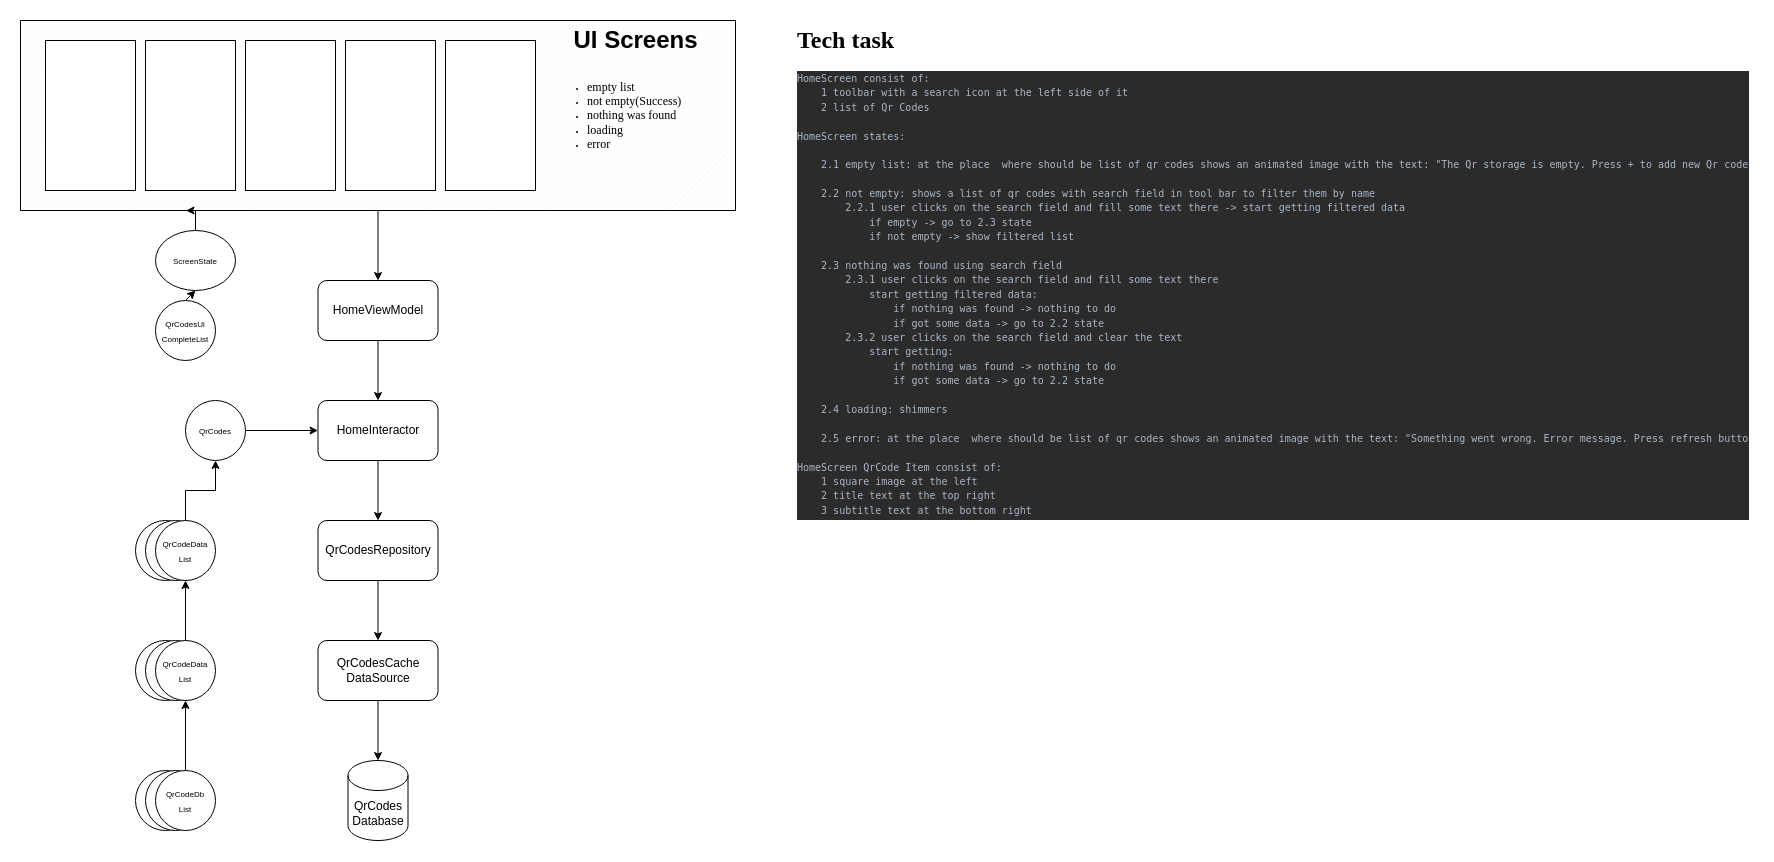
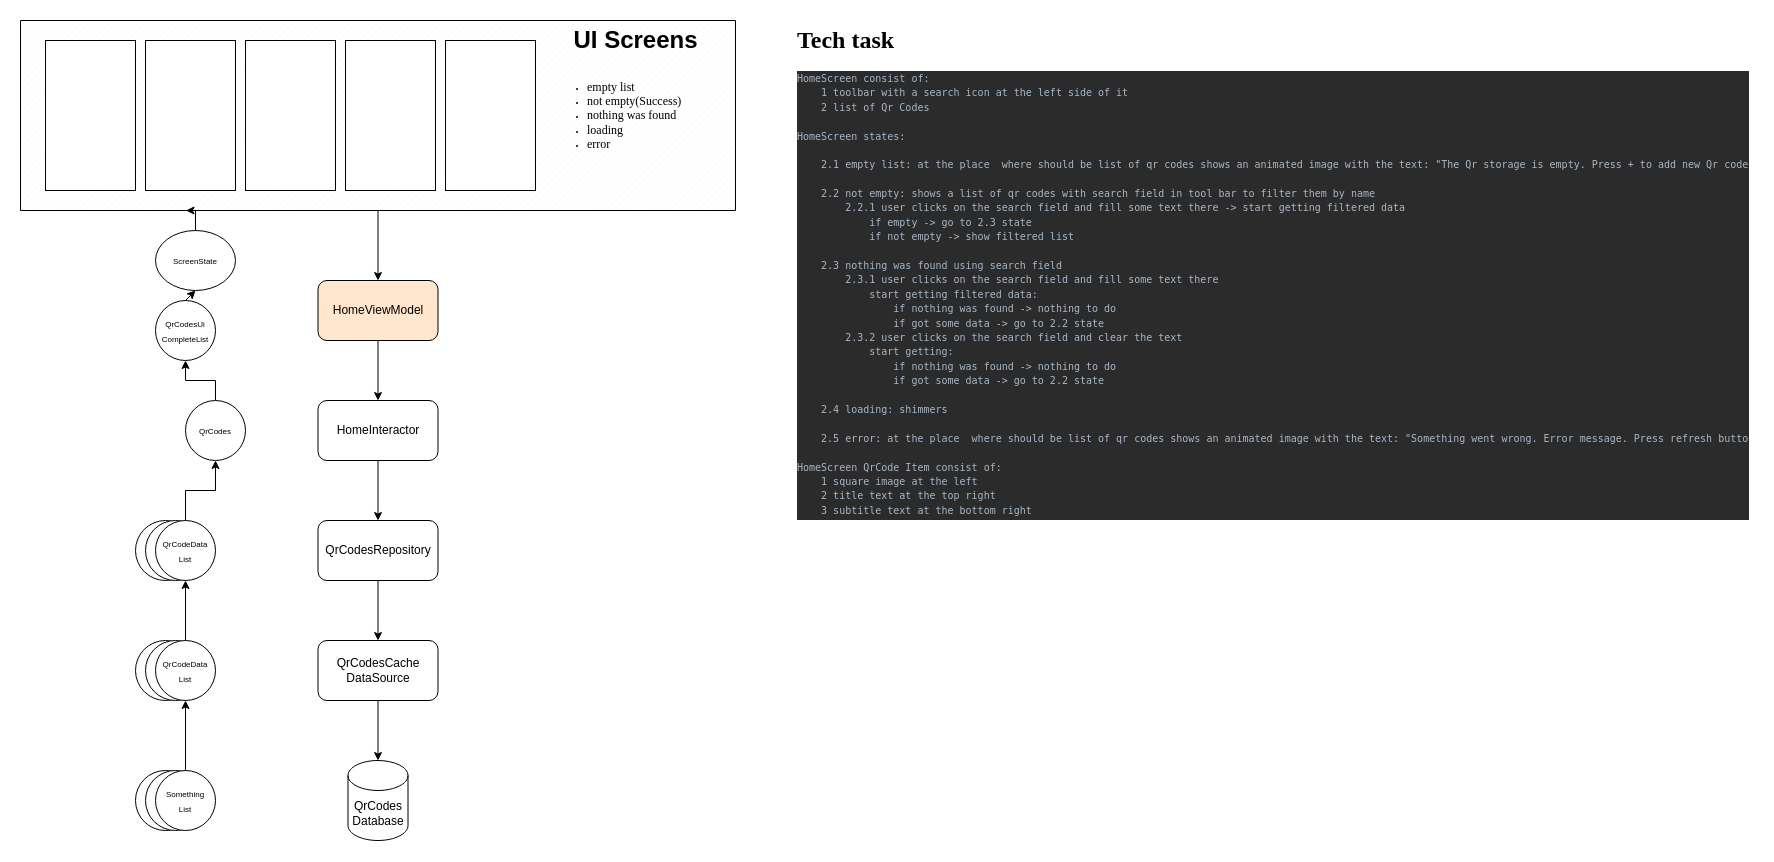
  <mxCell id="0" />
  <mxCell id="1" value="zones" parent="0" />
  <mxCell id="2" parent="0" />
  <mxCell id="3" value="" style="verticalLabelPosition=bottom;verticalAlign=top;html=1;shape=mxgraph.basic.patternFillRect;fillStyle=diag;step=5;fillStrokeWidth=0.2;fillStrokeColor=#dddddd;fontSize=8;" vertex="1" parent="2"><mxGeometry x="20" y="20" width="715" height="190" as="geometry" /></mxCell>
  <mxCell id="4" value="" style="ellipse;whiteSpace=wrap;html=1;" vertex="1" parent="2"><mxGeometry x="135" y="640" width="60" height="60" as="geometry" /></mxCell>
  <mxCell id="5" value="" style="ellipse;whiteSpace=wrap;html=1;" vertex="1" parent="2"><mxGeometry x="145" y="640" width="60" height="60" as="geometry" /></mxCell>
  <mxCell id="6" value="" style="ellipse;whiteSpace=wrap;html=1;" vertex="1" parent="2"><mxGeometry x="135" y="520" width="60" height="60" as="geometry" /></mxCell>
  <mxCell id="7" value="" style="ellipse;whiteSpace=wrap;html=1;" vertex="1" parent="2"><mxGeometry x="145" y="520" width="60" height="60" as="geometry" /></mxCell>
  <mxCell id="8" value="" style="edgeStyle=orthogonalEdgeStyle;rounded=0;orthogonalLoop=1;jettySize=auto;html=1;" edge="1" parent="2" source="9" target="13"><mxGeometry relative="1" as="geometry" /></mxCell>
  <mxCell id="9" value="HomeInteractor" style="rounded=1;whiteSpace=wrap;html=1;" vertex="1" parent="2"><mxGeometry x="317.5" y="400" width="120" height="60" as="geometry" /></mxCell>
  <mxCell id="10" value="" style="edgeStyle=orthogonalEdgeStyle;rounded=0;orthogonalLoop=1;jettySize=auto;html=1;" edge="1" parent="2" source="11" target="9"><mxGeometry relative="1" as="geometry" /></mxCell>
- <mxCell id="11" value="HomeViewModel" style="rounded=1;whiteSpace=wrap;html=1;" vertex="1" parent="2"><mxGeometry x="317.5" y="280" width="120" height="60" as="geometry" /></mxCell>
+ <mxCell id="11" value="HomeViewModel" style="rounded=1;whiteSpace=wrap;html=1;fillColor=#ffe6cc;" vertex="1" parent="2"><mxGeometry x="317.5" y="280" width="120" height="60" as="geometry" /></mxCell>
  <mxCell id="12" value="" style="edgeStyle=orthogonalEdgeStyle;rounded=0;orthogonalLoop=1;jettySize=auto;html=1;" edge="1" parent="2" source="13" target="15"><mxGeometry relative="1" as="geometry" /></mxCell>
  <mxCell id="13" value="QrCodesRepository" style="whiteSpace=wrap;html=1;rounded=1;" vertex="1" parent="2"><mxGeometry x="317.5" y="520" width="120" height="60" as="geometry" /></mxCell>
  <mxCell id="14" value="" style="edgeStyle=orthogonalEdgeStyle;rounded=0;orthogonalLoop=1;jettySize=auto;html=1;" edge="1" parent="2" source="15" target="16"><mxGeometry relative="1" as="geometry" /></mxCell>
  <mxCell id="15" value="QrCodesCache&lt;br&gt;DataSource" style="whiteSpace=wrap;html=1;rounded=1;" vertex="1" parent="2"><mxGeometry x="317.5" y="640" width="120" height="60" as="geometry" /></mxCell>
  <mxCell id="16" value="QrCodes&lt;br&gt;Database" style="shape=cylinder3;whiteSpace=wrap;html=1;boundedLbl=1;backgroundOutline=1;size=15;" vertex="1" parent="2"><mxGeometry x="347.5" y="760" width="60" height="80" as="geometry" /></mxCell>
  <mxCell id="17" value="&lt;font style=&quot;font-size: 8px;&quot;&gt;QrCodesUi&lt;br&gt;CompleteList&lt;/font&gt;" style="ellipse;whiteSpace=wrap;html=1;" vertex="1" parent="2"><mxGeometry x="155" y="300" width="60" height="60" as="geometry" /></mxCell>
  <mxCell id="18" style="edgeStyle=orthogonalEdgeStyle;rounded=0;orthogonalLoop=1;jettySize=auto;html=1;fontSize=8;" edge="1" parent="2" source="19"><mxGeometry relative="1" as="geometry"><mxPoint x="185" y="210" as="targetPoint" /></mxGeometry></mxCell>
  <mxCell id="19" value="&lt;span style=&quot;font-size: 8px;&quot;&gt;ScreenState&lt;/span&gt;" style="ellipse;whiteSpace=wrap;html=1;" vertex="1" parent="2"><mxGeometry x="155" y="230" width="80" height="60" as="geometry" /></mxCell>
- <mxCell id="20" value="" style="edgeStyle=orthogonalEdgeStyle;rounded=0;orthogonalLoop=1;jettySize=auto;html=1;fontSize=8;" edge="1" parent="2" source="21" target="9"><mxGeometry relative="1" as="geometry"><mxPoint x="185" y="370" as="targetPoint" /></mxGeometry></mxCell>
+ <mxCell id="20" value="" style="edgeStyle=orthogonalEdgeStyle;rounded=0;orthogonalLoop=1;jettySize=auto;html=1;fontSize=8;entryX=0.5;entryY=1;entryDx=0;entryDy=0;" edge="1" parent="2" source="21" target="17"><mxGeometry relative="1" as="geometry"><mxPoint x="185" y="370" as="targetPoint" /></mxGeometry></mxCell>
  <mxCell id="21" value="&lt;span style=&quot;font-size: 8px;&quot;&gt;QrCodes&lt;/span&gt;" style="ellipse;whiteSpace=wrap;html=1;" vertex="1" parent="2"><mxGeometry x="185" y="400" width="60" height="60" as="geometry" /></mxCell>
  <mxCell id="22" value="" style="edgeStyle=orthogonalEdgeStyle;rounded=0;orthogonalLoop=1;jettySize=auto;html=1;fontSize=8;exitX=0.5;exitY=1;exitDx=0;exitDy=0;exitPerimeter=0;" edge="1" parent="2" source="3" target="11"><mxGeometry relative="1" as="geometry"><mxPoint x="335" y="220" as="sourcePoint" /></mxGeometry></mxCell>
  <mxCell id="23" value="" style="edgeStyle=orthogonalEdgeStyle;rounded=0;orthogonalLoop=1;jettySize=auto;html=1;fontSize=8;" edge="1" parent="2" source="24" target="26"><mxGeometry relative="1" as="geometry" /></mxCell>
  <mxCell id="24" value="&lt;font style=&quot;font-size: 8px;&quot;&gt;QrCodeData&lt;br&gt;List&lt;/font&gt;" style="ellipse;whiteSpace=wrap;html=1;" vertex="1" parent="2"><mxGeometry x="155" y="640" width="60" height="60" as="geometry" /></mxCell>
  <mxCell id="25" value="" style="edgeStyle=orthogonalEdgeStyle;rounded=0;orthogonalLoop=1;jettySize=auto;html=1;fontSize=8;" edge="1" parent="2" source="26" target="21"><mxGeometry relative="1" as="geometry" /></mxCell>
  <mxCell id="26" value="&lt;font style=&quot;font-size: 8px;&quot;&gt;QrCodeData&lt;br&gt;List&lt;/font&gt;" style="ellipse;whiteSpace=wrap;html=1;" vertex="1" parent="2"><mxGeometry x="155" y="520" width="60" height="60" as="geometry" /></mxCell>
  <mxCell id="27" value="" style="endArrow=classic;html=1;rounded=0;fontSize=8;exitX=0.5;exitY=0;exitDx=0;exitDy=0;entryX=0.5;entryY=1;entryDx=0;entryDy=0;" edge="1" parent="2" source="17" target="19"><mxGeometry width="50" height="50" relative="1" as="geometry"><mxPoint x="205" y="310" as="sourcePoint" /><mxPoint x="255" y="260" as="targetPoint" /></mxGeometry></mxCell>
  <mxCell id="28" value="" style="rounded=0;whiteSpace=wrap;html=1;fontSize=8;" vertex="1" parent="2"><mxGeometry x="245" y="40" width="90" height="150" as="geometry" /></mxCell>
  <mxCell id="29" value="" style="ellipse;whiteSpace=wrap;html=1;" vertex="1" parent="2"><mxGeometry x="135" y="770" width="60" height="60" as="geometry" /></mxCell>
  <mxCell id="30" value="" style="ellipse;whiteSpace=wrap;html=1;" vertex="1" parent="2"><mxGeometry x="145" y="770" width="60" height="60" as="geometry" /></mxCell>
  <mxCell id="31" value="" style="edgeStyle=orthogonalEdgeStyle;rounded=0;orthogonalLoop=1;jettySize=auto;html=1;fontSize=8;" edge="1" parent="2" source="32" target="24"><mxGeometry relative="1" as="geometry" /></mxCell>
- <mxCell id="32" value="&lt;font style=&quot;font-size: 8px;&quot;&gt;QrCodeDb&lt;br&gt;List&lt;/font&gt;" style="ellipse;whiteSpace=wrap;html=1;" vertex="1" parent="2"><mxGeometry x="155" y="770" width="60" height="60" as="geometry" /></mxCell>
+ <mxCell id="32" value="&lt;font style=&quot;font-size: 8px;&quot;&gt;Something&lt;br&gt;List&lt;/font&gt;" style="ellipse;whiteSpace=wrap;html=1;" vertex="1" parent="2"><mxGeometry x="155" y="770" width="60" height="60" as="geometry" /></mxCell>
  <mxCell id="33" value="" style="rounded=0;whiteSpace=wrap;html=1;fontSize=8;" vertex="1" parent="2"><mxGeometry x="345" y="40" width="90" height="150" as="geometry" /></mxCell>
  <mxCell id="34" value="" style="rounded=0;whiteSpace=wrap;html=1;fontSize=8;" vertex="1" parent="2"><mxGeometry x="445" y="40" width="90" height="150" as="geometry" /></mxCell>
  <mxCell id="35" value="" style="rounded=0;whiteSpace=wrap;html=1;fontSize=8;" vertex="1" parent="2"><mxGeometry x="145" y="40" width="90" height="150" as="geometry" /></mxCell>
  <mxCell id="36" value="" style="rounded=0;whiteSpace=wrap;html=1;fontSize=8;" vertex="1" parent="2"><mxGeometry x="45" y="40" width="90" height="150" as="geometry" /></mxCell>
  <mxCell id="37" value="UI Screens" style="text;strokeColor=none;fillColor=none;html=1;fontSize=24;fontStyle=1;verticalAlign=middle;align=center;" vertex="1" parent="2"><mxGeometry x="545" y="30" width="180" height="20" as="geometry" /></mxCell>
  <mxCell id="38" value="&lt;ul&gt;&lt;li&gt;&lt;font face=&quot;Tahoma&quot;&gt;&lt;span style=&quot;font-size: 12px;&quot;&gt;empty list&lt;/span&gt;&lt;/font&gt;&lt;/li&gt;&lt;li&gt;&lt;font face=&quot;Tahoma&quot;&gt;&lt;span style=&quot;font-size: 12px;&quot;&gt;not empty(Success)&lt;/span&gt;&lt;/font&gt;&lt;/li&gt;&lt;li&gt;&lt;font face=&quot;Tahoma&quot;&gt;&lt;span style=&quot;font-size: 12px;&quot;&gt;nothing was found&lt;/span&gt;&lt;/font&gt;&lt;/li&gt;&lt;li&gt;&lt;font face=&quot;Tahoma&quot;&gt;&lt;span style=&quot;font-size: 12px;&quot;&gt;loading&lt;/span&gt;&lt;/font&gt;&lt;/li&gt;&lt;li&gt;&lt;font face=&quot;Tahoma&quot;&gt;&lt;span style=&quot;font-size: 12px;&quot;&gt;error&lt;/span&gt;&lt;/font&gt;&lt;/li&gt;&lt;/ul&gt;" style="text;strokeColor=none;fillColor=none;html=1;whiteSpace=wrap;verticalAlign=middle;overflow=hidden;fontSize=8;" vertex="1" parent="2"><mxGeometry x="545" y="50" width="190" height="130" as="geometry" /></mxCell>
  <mxCell id="39" value="&lt;h1&gt;Tech task&lt;/h1&gt;&lt;pre style=&quot;background-color:#2b2b2b;color:#a9b7c6;font-family:'JetBrains Mono',monospace;font-size:9,8pt;&quot;&gt;&lt;font style=&quot;font-size: 10px;&quot;&gt;HomeScreen consist of:&lt;br&gt;    1 toolbar with a search icon at the left side of it&lt;br&gt;    2 list of Qr Codes&lt;br&gt;&lt;br&gt;HomeScreen states:&lt;br&gt;&lt;br&gt;    2.1 empty list: at the place  where should be list of qr codes shows an animated image with the text: &quot;The Qr storage is empty. Press + to add new Qr code.&quot;&lt;br&gt;&lt;br&gt;    2.2 not empty: shows a list of qr codes with search field in tool bar to filter them by name&lt;br&gt;        2.2.1 user clicks on the search field and fill some text there -&amp;gt; start getting filtered data&lt;br&gt;            if empty -&amp;gt; go to 2.3 state&lt;br&gt;            if not empty -&amp;gt; show filtered list&lt;br&gt;&lt;br&gt;    2.3 nothing was found using search field&lt;br&gt;        2.3.1 user clicks on the search field and fill some text there&lt;br&gt;            start getting filtered data:&lt;br&gt;                if nothing was found -&amp;gt; nothing to do&lt;br&gt;                if got some data -&amp;gt; go to 2.2 state&lt;br&gt;        2.3.2 user clicks on the search field and clear the text&lt;br&gt;            start getting:&lt;br&gt;                if nothing was found -&amp;gt; nothing to do&lt;br&gt;                if got some data -&amp;gt; go to 2.2 state&lt;br&gt;&lt;br&gt;    2.4 loading: shimmers&lt;br&gt;&lt;br&gt;    2.5 error: at the place  where should be list of qr codes shows an animated image with the text: &quot;Something went wrong. Error message. Press refresh button to try again&quot;&lt;br&gt;&lt;br&gt;HomeScreen QrCode Item consist of:&lt;br&gt;    1 square image at the left&lt;br&gt;    2 title text at the top right&lt;br&gt;    3 subtitle text at the bottom right&lt;br&gt;&lt;br&gt;    user clicks on Qr Code(root) -&amp;gt; description screen opens&lt;br&gt;    user clicks on image -&amp;gt; imageDialog opens with increasing screen brightness to max level&lt;br&gt;    user long click on Qr Code(root) -&amp;gt; popup menu shows&lt;br&gt;        if click on share item -&amp;gt; system intent to share&lt;br&gt;        if click on browse item -&amp;gt; system intent to browse&lt;br&gt;        if click on delete item -&amp;gt; item is removed from the list&lt;br&gt;        if click on edit item -&amp;gt; open EditScreen&lt;br&gt;        if click on the other place -&amp;gt; close popupmenu&lt;/font&gt;&lt;/pre&gt;" style="text;html=1;strokeColor=none;fillColor=none;spacing=5;spacingTop=-20;whiteSpace=wrap;overflow=hidden;rounded=0;fontFamily=Tahoma;fontSize=12;" vertex="1" parent="2"><mxGeometry x="792" y="20" width="960" height="500" as="geometry" /></mxCell>
